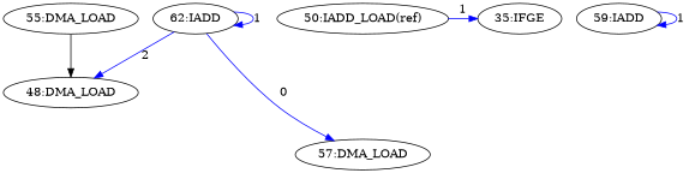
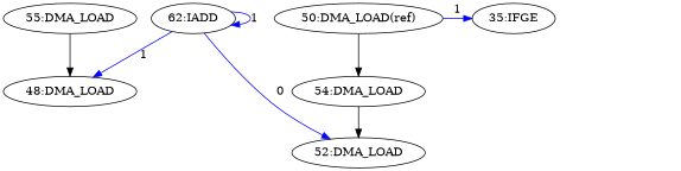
  digraph {
    edge [color=blue constraint=false]
    n1 [label="48:DMA_LOAD"]
    n2 [label="55:DMA_LOAD"]
-   n3 [label="57:DMA_LOAD"]
-   n5 [label="59:IADD"]
-   n6 [label="50:IADD_LOAD(ref)"]
+   n3 [label="52:DMA_LOAD"]
+   n4 [label="54:DMA_LOAD"]
+   n6 [label="50:DMA_LOAD(ref)"]
    n7 [label="35:IFGE"]
    n8 [label="62:IADD"]
    n2 -> n1 [color="" constraint=""]
-   n5 -> n5 [label=1]
+   n4 -> n3 [color="" constraint=""]
+   n6 -> n4 [color="" constraint=""]
    n6 -> n7 [label=1]
-   n8 -> n1 [label=2]
+   n8 -> n1 [label=1]
    n8 -> n3 [label=0]
    n8 -> n8 [label=1]
  }
